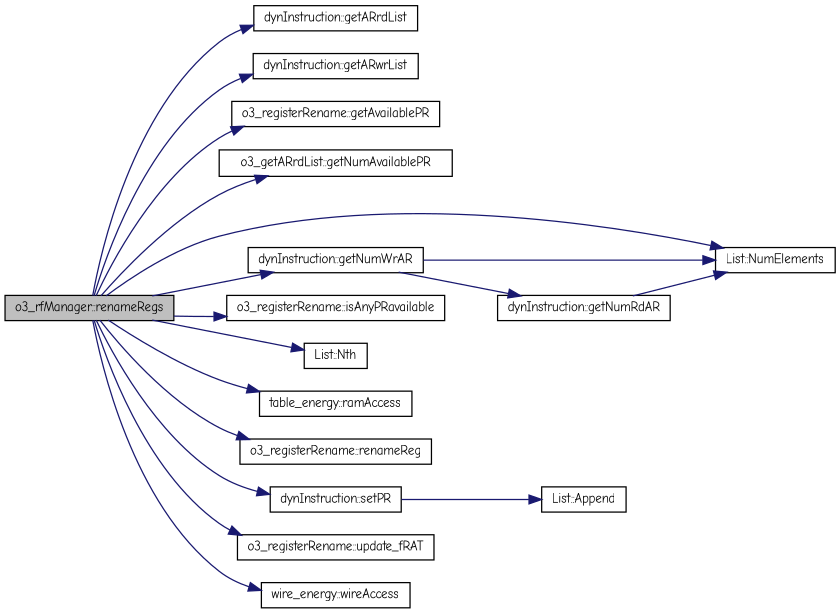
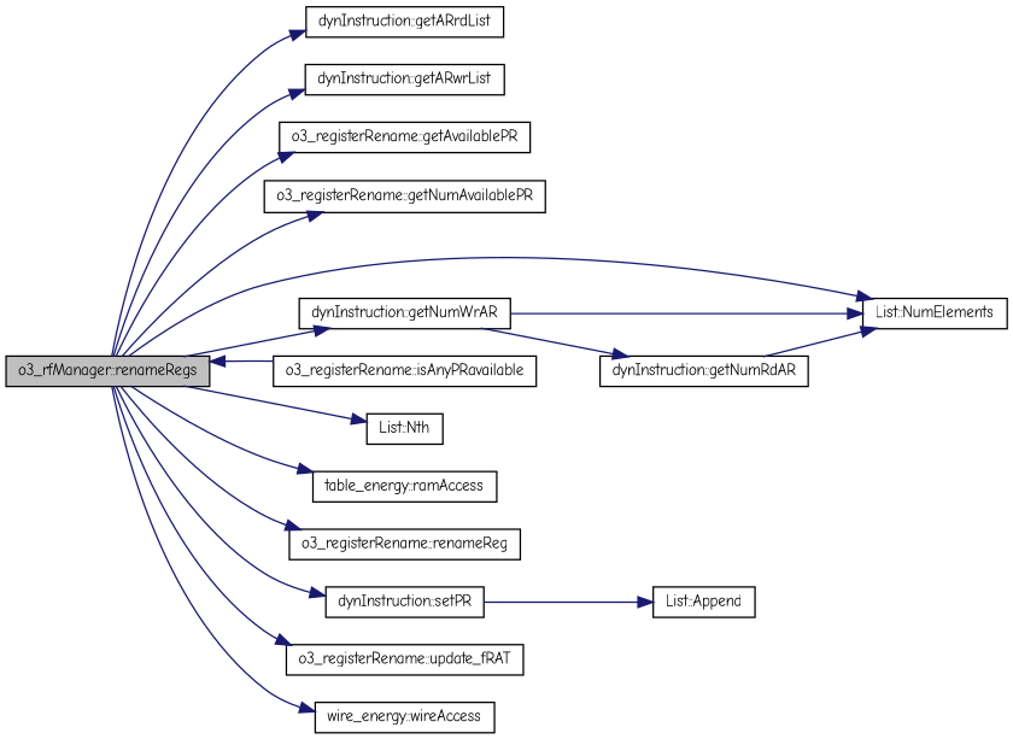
  digraph {
    fontname="Comic Neue"
    rankdir=LR
    node [color=black fillcolor=white fontname="Comic Neue" fontsize=10 shape=record style=filled]
    edge [color=midnightblue fontname="Comic Neue" fontsize=10 labelfontname=Helvetica labelfontsize=10 style=solid]
    n1 [fillcolor=grey75 fontcolor=black height=0.2 label="o3_rfManager::renameRegs" width=0.4]
    n2 [height=0.2 label="dynInstruction::getARrdList" width=0.4]
    n3 [height=0.2 label="dynInstruction::getARwrList" width=0.4]
    n4 [height=0.2 label="o3_registerRename::getAvailablePR" width=0.4]
-   n5 [height=0.2 label="o3_getARrdList::getNumAvailablePR" width=0.4]
+   n5 [height=0.2 label="o3_registerRename::getNumAvailablePR" width=0.4]
    n6 [height=0.2 label="List::NumElements" width=0.4]
    n7 [height=0.2 label="dynInstruction::getNumWrAR" width=0.4]
    n8 [height=0.2 label="o3_registerRename::isAnyPRavailable" width=0.4]
    n9 [height=0.2 label="List::Nth" width=0.4]
    n10 [height=0.2 label="table_energy::ramAccess" width=0.4]
    n11 [height=0.2 label="o3_registerRename::renameReg" width=0.4]
    n12 [height=0.2 label="dynInstruction::setPR" width=0.4]
    n13 [height=0.2 label="o3_registerRename::update_fRAT" width=0.4]
    n14 [height=0.2 label="wire_energy::wireAccess" width=0.4]
    n15 [height=0.2 label="dynInstruction::getNumRdAR" width=0.4]
    n16 [height=0.2 label="List::Append" width=0.4]
    n1 -> n2
    n1 -> n3
    n1 -> n4
    n1 -> n5
    n1 -> n6
    n1 -> n7
-   n1 -> n8
+   n8 -> n1
    n1 -> n9
    n1 -> n10
    n1 -> n11
    n1 -> n12
    n1 -> n13
    n1 -> n14
    n7 -> n6
    n7 -> n15
    n12 -> n16
    n15 -> n6
  }
